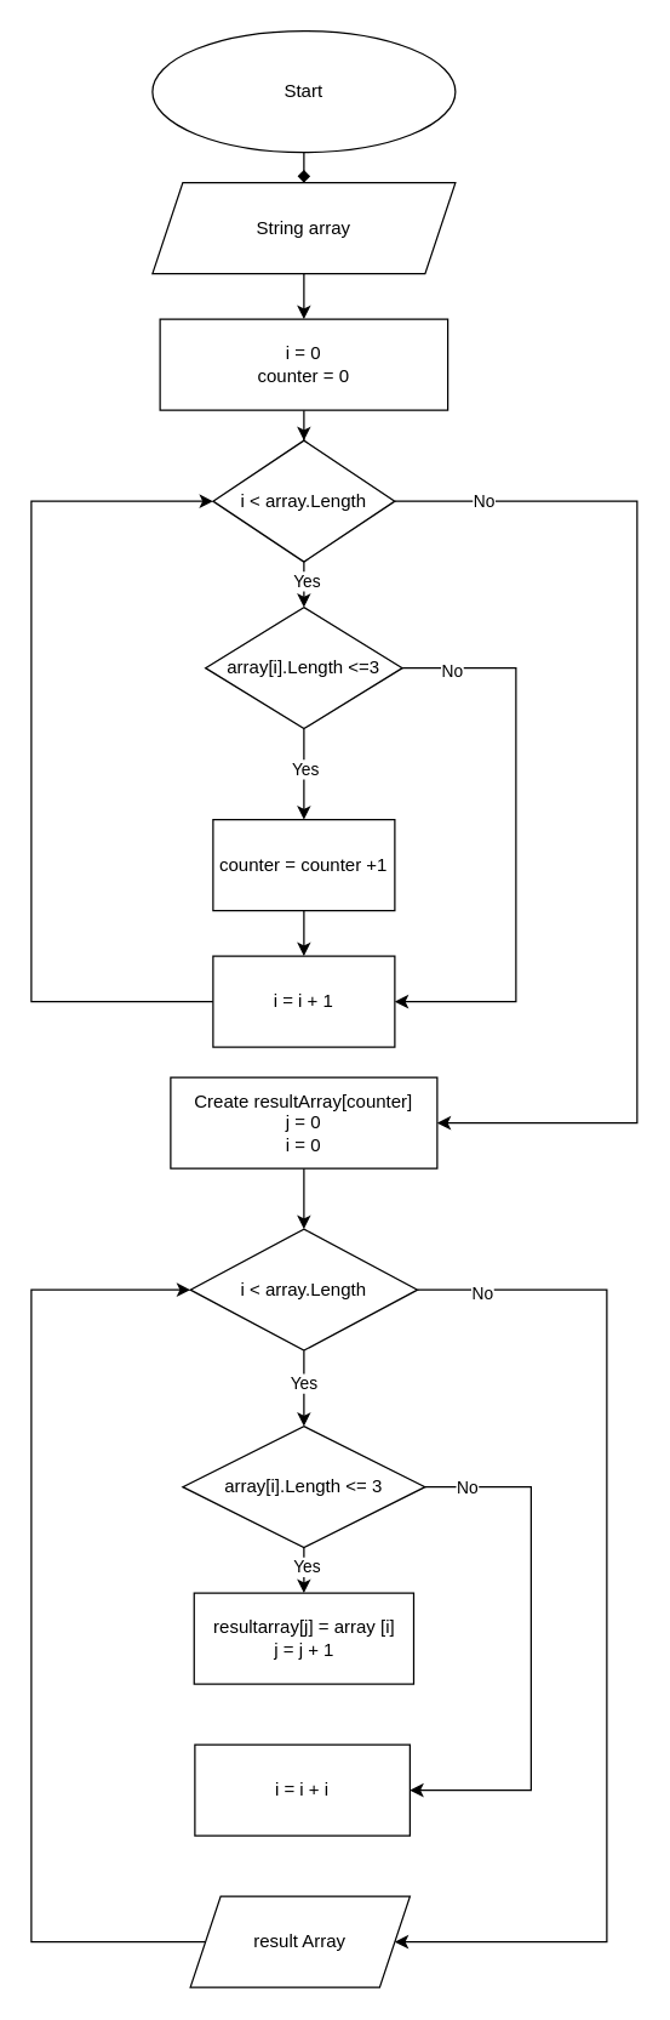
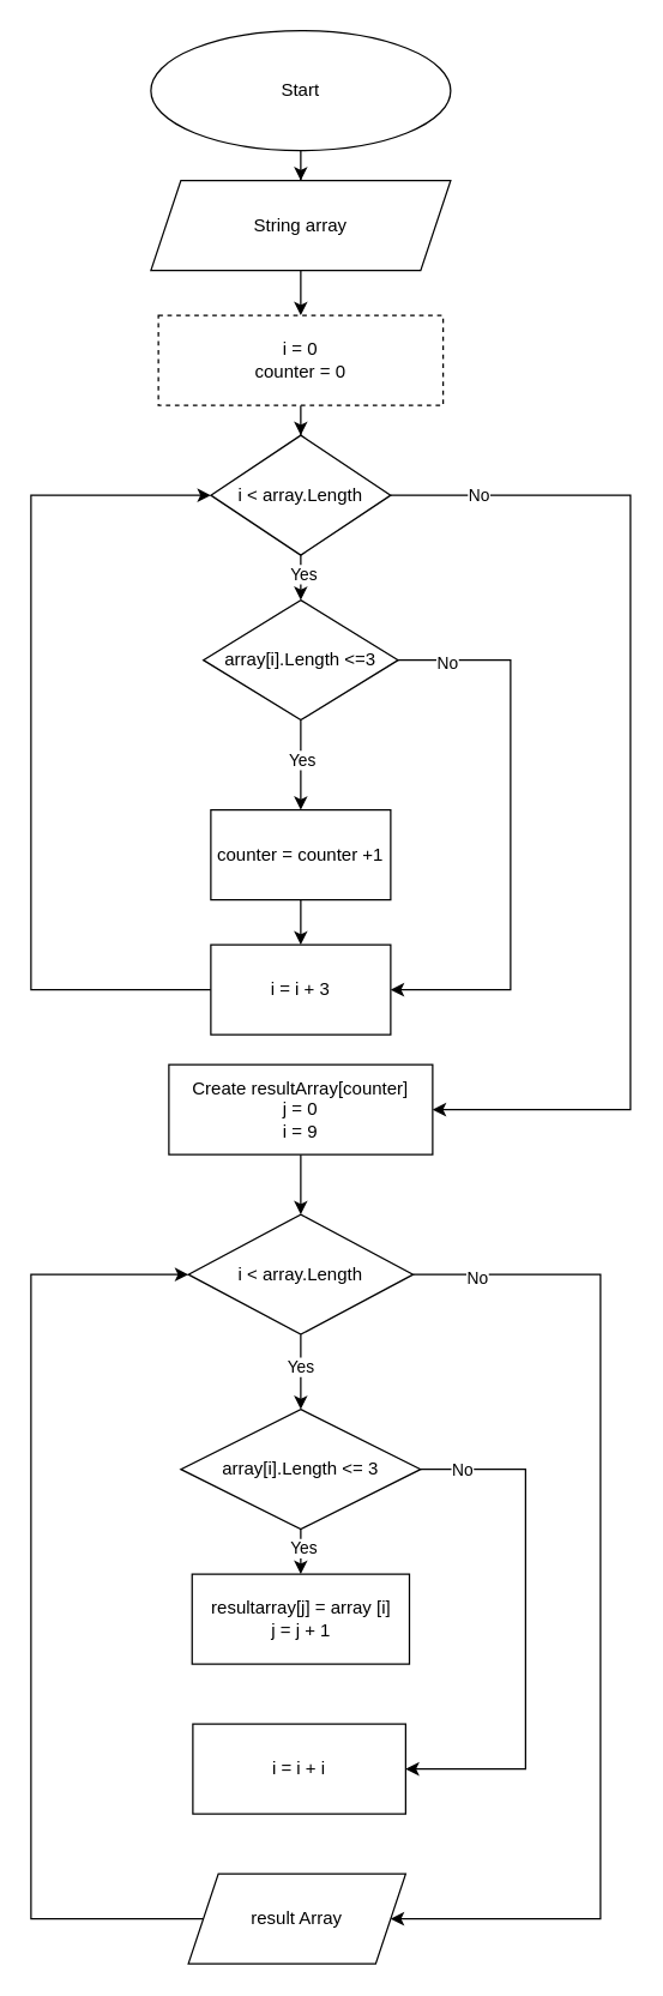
  <mxCell id="0" />
  <mxCell id="1" parent="0" />
- <mxCell id="2" value="" style="edgeStyle=orthogonalEdgeStyle;rounded=0;orthogonalLoop=1;jettySize=auto;html=1;endArrow=diamond;" parent="1" source="3" target="5" edge="1"><mxGeometry relative="1" as="geometry" /></mxCell>
+ <mxCell id="2" value="" style="edgeStyle=orthogonalEdgeStyle;rounded=0;orthogonalLoop=1;jettySize=auto;html=1;" parent="1" source="3" target="5" edge="1"><mxGeometry relative="1" as="geometry" /></mxCell>
  <mxCell id="3" value="Start" style="ellipse;whiteSpace=wrap;html=1;" parent="1" vertex="1"><mxGeometry x="100" y="20" width="200" height="80" as="geometry" /></mxCell>
  <mxCell id="4" value="" style="edgeStyle=orthogonalEdgeStyle;rounded=0;orthogonalLoop=1;jettySize=auto;html=1;" parent="1" source="5" target="7" edge="1"><mxGeometry relative="1" as="geometry" /></mxCell>
  <mxCell id="5" value="String array" style="shape=parallelogram;perimeter=parallelogramPerimeter;whiteSpace=wrap;html=1;fixedSize=1;" parent="1" vertex="1"><mxGeometry x="100" y="120" width="200" height="60" as="geometry" /></mxCell>
  <mxCell id="6" value="" style="edgeStyle=orthogonalEdgeStyle;rounded=0;orthogonalLoop=1;jettySize=auto;html=1;" parent="1" source="7" target="12" edge="1"><mxGeometry relative="1" as="geometry" /></mxCell>
- <mxCell id="7" value="i = 0&lt;div&gt;counter = 0&lt;/div&gt;" style="rounded=0;whiteSpace=wrap;html=1;" parent="1" vertex="1"><mxGeometry x="105" y="210" width="190" height="60" as="geometry" /></mxCell>
+ <mxCell id="7" value="i = 0&lt;div&gt;counter = 0&lt;/div&gt;" style="rounded=0;whiteSpace=wrap;html=1;dashed=1;" parent="1" vertex="1"><mxGeometry x="105" y="210" width="190" height="60" as="geometry" /></mxCell>
  <mxCell id="8" value="" style="edgeStyle=orthogonalEdgeStyle;rounded=0;orthogonalLoop=1;jettySize=auto;html=1;" parent="1" source="12" target="17" edge="1"><mxGeometry relative="1" as="geometry" /></mxCell>
  <mxCell id="9" value="Yes" style="edgeLabel;html=1;align=center;verticalAlign=middle;resizable=0;points=[];" parent="8" vertex="1" connectable="0"><mxGeometry x="0.28" y="1" relative="1" as="geometry"><mxPoint as="offset" /></mxGeometry></mxCell>
  <mxCell id="10" style="edgeStyle=orthogonalEdgeStyle;rounded=0;orthogonalLoop=1;jettySize=auto;html=1;entryX=1;entryY=0.5;entryDx=0;entryDy=0;" edge="1" parent="1" source="12" target="23"><mxGeometry relative="1" as="geometry"><Array as="points"><mxPoint x="420" y="330" /><mxPoint x="420" y="740" /></Array></mxGeometry></mxCell>
  <mxCell id="11" value="No" style="edgeLabel;html=1;align=center;verticalAlign=middle;resizable=0;points=[];" vertex="1" connectable="0" parent="10"><mxGeometry x="-0.836" y="1" relative="1" as="geometry"><mxPoint as="offset" /></mxGeometry></mxCell>
  <mxCell id="12" value="i &amp;lt; array.Length" style="rhombus;whiteSpace=wrap;html=1;" parent="1" vertex="1"><mxGeometry x="140" y="290" width="120" height="80" as="geometry" /></mxCell>
  <mxCell id="13" value="" style="edgeStyle=orthogonalEdgeStyle;rounded=0;orthogonalLoop=1;jettySize=auto;html=1;" edge="1" parent="1" source="17" target="19"><mxGeometry relative="1" as="geometry" /></mxCell>
  <mxCell id="14" value="Yes" style="edgeLabel;html=1;align=center;verticalAlign=middle;resizable=0;points=[];" vertex="1" connectable="0" parent="13"><mxGeometry x="-0.133" relative="1" as="geometry"><mxPoint as="offset" /></mxGeometry></mxCell>
  <mxCell id="15" style="edgeStyle=orthogonalEdgeStyle;rounded=0;orthogonalLoop=1;jettySize=auto;html=1;entryX=1;entryY=0.5;entryDx=0;entryDy=0;" edge="1" parent="1" source="17" target="21"><mxGeometry relative="1" as="geometry"><Array as="points"><mxPoint x="340" y="440" /><mxPoint x="340" y="660" /></Array></mxGeometry></mxCell>
  <mxCell id="16" value="No" style="edgeLabel;html=1;align=center;verticalAlign=middle;resizable=0;points=[];" vertex="1" connectable="0" parent="15"><mxGeometry x="-0.829" y="-1" relative="1" as="geometry"><mxPoint as="offset" /></mxGeometry></mxCell>
  <mxCell id="17" value="array[i].Length &amp;lt;=3" style="rhombus;whiteSpace=wrap;html=1;" parent="1" vertex="1"><mxGeometry x="135" y="400" width="130" height="80" as="geometry" /></mxCell>
  <mxCell id="18" value="" style="edgeStyle=orthogonalEdgeStyle;rounded=0;orthogonalLoop=1;jettySize=auto;html=1;" edge="1" parent="1" source="19" target="21"><mxGeometry relative="1" as="geometry" /></mxCell>
  <mxCell id="19" value="counter = counter +1" style="rounded=0;whiteSpace=wrap;html=1;" parent="1" vertex="1"><mxGeometry x="140" y="540" width="120" height="60" as="geometry" /></mxCell>
  <mxCell id="20" style="edgeStyle=orthogonalEdgeStyle;rounded=0;orthogonalLoop=1;jettySize=auto;html=1;entryX=0;entryY=0.5;entryDx=0;entryDy=0;" edge="1" parent="1" source="21" target="12"><mxGeometry relative="1" as="geometry"><Array as="points"><mxPoint x="20" y="660" /><mxPoint x="20" y="330" /></Array></mxGeometry></mxCell>
- <mxCell id="21" value="i = i + 1" style="rounded=0;whiteSpace=wrap;html=1;" parent="1" vertex="1"><mxGeometry x="140" y="630" width="120" height="60" as="geometry" /></mxCell>
+ <mxCell id="21" value="i = i + 3" style="rounded=0;whiteSpace=wrap;html=1;" parent="1" vertex="1"><mxGeometry x="140" y="630" width="120" height="60" as="geometry" /></mxCell>
  <mxCell id="22" value="" style="edgeStyle=orthogonalEdgeStyle;rounded=0;orthogonalLoop=1;jettySize=auto;html=1;" edge="1" parent="1" source="23" target="28"><mxGeometry relative="1" as="geometry" /></mxCell>
- <mxCell id="23" value="Сreate resultArray[counter]&lt;div&gt;j = 0&lt;/div&gt;&lt;div&gt;i = 0&lt;/div&gt;" style="rounded=0;whiteSpace=wrap;html=1;" parent="1" vertex="1"><mxGeometry x="112" y="710" width="176" height="60" as="geometry" /></mxCell>
+ <mxCell id="23" value="Сreate resultArray[counter]&lt;div&gt;j = 0&lt;/div&gt;&lt;div&gt;i = 9&lt;/div&gt;" style="rounded=0;whiteSpace=wrap;html=1;" parent="1" vertex="1"><mxGeometry x="112" y="710" width="176" height="60" as="geometry" /></mxCell>
  <mxCell id="24" style="edgeStyle=orthogonalEdgeStyle;rounded=0;orthogonalLoop=1;jettySize=auto;html=1;entryX=1;entryY=0.5;entryDx=0;entryDy=0;" edge="1" parent="1" source="28" target="37"><mxGeometry relative="1" as="geometry"><Array as="points"><mxPoint x="400" y="850" /><mxPoint x="400" y="1280" /></Array></mxGeometry></mxCell>
  <mxCell id="25" value="No" style="edgeLabel;html=1;align=center;verticalAlign=middle;resizable=0;points=[];" vertex="1" connectable="0" parent="24"><mxGeometry x="-0.879" y="-2" relative="1" as="geometry"><mxPoint as="offset" /></mxGeometry></mxCell>
  <mxCell id="26" value="" style="edgeStyle=orthogonalEdgeStyle;rounded=0;orthogonalLoop=1;jettySize=auto;html=1;" edge="1" parent="1" source="28" target="33"><mxGeometry relative="1" as="geometry" /></mxCell>
  <mxCell id="27" value="Yes" style="edgeLabel;html=1;align=center;verticalAlign=middle;resizable=0;points=[];" vertex="1" connectable="0" parent="26"><mxGeometry x="-0.16" y="-1" relative="1" as="geometry"><mxPoint as="offset" /></mxGeometry></mxCell>
  <mxCell id="28" value="i &amp;lt; array.Length" style="rhombus;whiteSpace=wrap;html=1;" vertex="1" parent="1"><mxGeometry x="125" y="810" width="150" height="80" as="geometry" /></mxCell>
  <mxCell id="29" style="edgeStyle=orthogonalEdgeStyle;rounded=0;orthogonalLoop=1;jettySize=auto;html=1;entryX=1;entryY=0.5;entryDx=0;entryDy=0;" edge="1" parent="1" source="33" target="35"><mxGeometry relative="1" as="geometry"><Array as="points"><mxPoint x="350" y="980" /><mxPoint x="350" y="1180" /></Array></mxGeometry></mxCell>
  <mxCell id="30" value="No" style="edgeLabel;html=1;align=center;verticalAlign=middle;resizable=0;points=[];" vertex="1" connectable="0" parent="29"><mxGeometry x="-0.846" relative="1" as="geometry"><mxPoint as="offset" /></mxGeometry></mxCell>
  <mxCell id="31" value="" style="edgeStyle=orthogonalEdgeStyle;rounded=0;orthogonalLoop=1;jettySize=auto;html=1;" edge="1" parent="1" source="33" target="34"><mxGeometry relative="1" as="geometry" /></mxCell>
  <mxCell id="32" value="Yes" style="edgeLabel;html=1;align=center;verticalAlign=middle;resizable=0;points=[];" vertex="1" connectable="0" parent="31"><mxGeometry x="0.28" y="1" relative="1" as="geometry"><mxPoint as="offset" /></mxGeometry></mxCell>
  <mxCell id="33" value="array[i].Length &amp;lt;= 3" style="rhombus;whiteSpace=wrap;html=1;" vertex="1" parent="1"><mxGeometry x="120" y="940" width="160" height="80" as="geometry" /></mxCell>
  <mxCell id="34" value="resultarray[j] = array [i]&lt;div&gt;j = j + 1&lt;/div&gt;" style="rounded=0;whiteSpace=wrap;html=1;" vertex="1" parent="1"><mxGeometry x="127.5" y="1050" width="145" height="60" as="geometry" /></mxCell>
  <mxCell id="35" value="i = i + i" style="rounded=0;whiteSpace=wrap;html=1;" vertex="1" parent="1"><mxGeometry x="128" y="1150" width="142" height="60" as="geometry" /></mxCell>
  <mxCell id="36" style="edgeStyle=orthogonalEdgeStyle;rounded=0;orthogonalLoop=1;jettySize=auto;html=1;entryX=0;entryY=0.5;entryDx=0;entryDy=0;" edge="1" parent="1" source="37" target="28"><mxGeometry relative="1" as="geometry"><Array as="points"><mxPoint x="20" y="1280" /><mxPoint x="20" y="850" /></Array></mxGeometry></mxCell>
  <mxCell id="37" value="result Array" style="shape=parallelogram;perimeter=parallelogramPerimeter;whiteSpace=wrap;html=1;fixedSize=1;" vertex="1" parent="1"><mxGeometry x="125" y="1250" width="145" height="60" as="geometry" /></mxCell>
